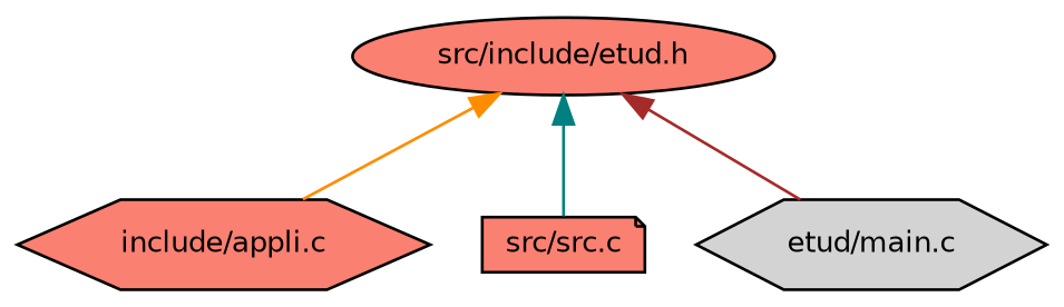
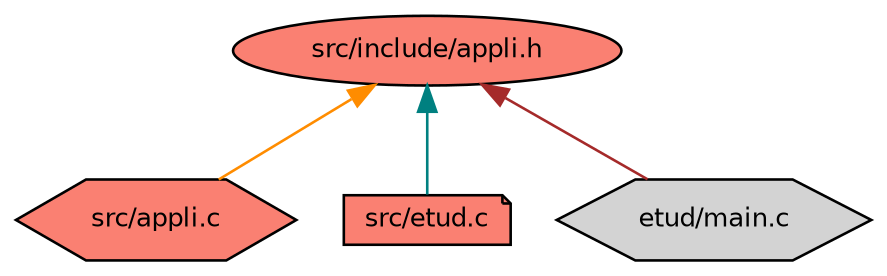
  digraph {
    node [color=black fillcolor=salmon fontname=Helvetica fontsize=10 shape=hexagon style=filled]
    edge [dir=back fontname=Helvetica fontsize=10 labelfontname=Helvetica labelfontsize=10 style=solid]
-   n1 [fontcolor=black height=0.2 label="src/include/etud.h" shape=ellipse width=0.4]
-   n2 [height=0.2 label="include/appli.c" width=0.4]
-   n3 [height=0.2 label="src/src.c" shape=note width=0.4]
+   n1 [fontcolor=black height=0.2 label="src/include/appli.h" shape=ellipse width=0.4]
+   n2 [height=0.2 label="src/appli.c" width=0.4]
+   n3 [height=0.2 label="src/etud.c" shape=note width=0.4]
    n4 [fillcolor=lightgrey height=0.2 label="etud/main.c" width=0.4]
    n1 -> n2 [color=darkorange]
    n1 -> n3 [color=teal]
    n1 -> n4 [color=brown]
  }
